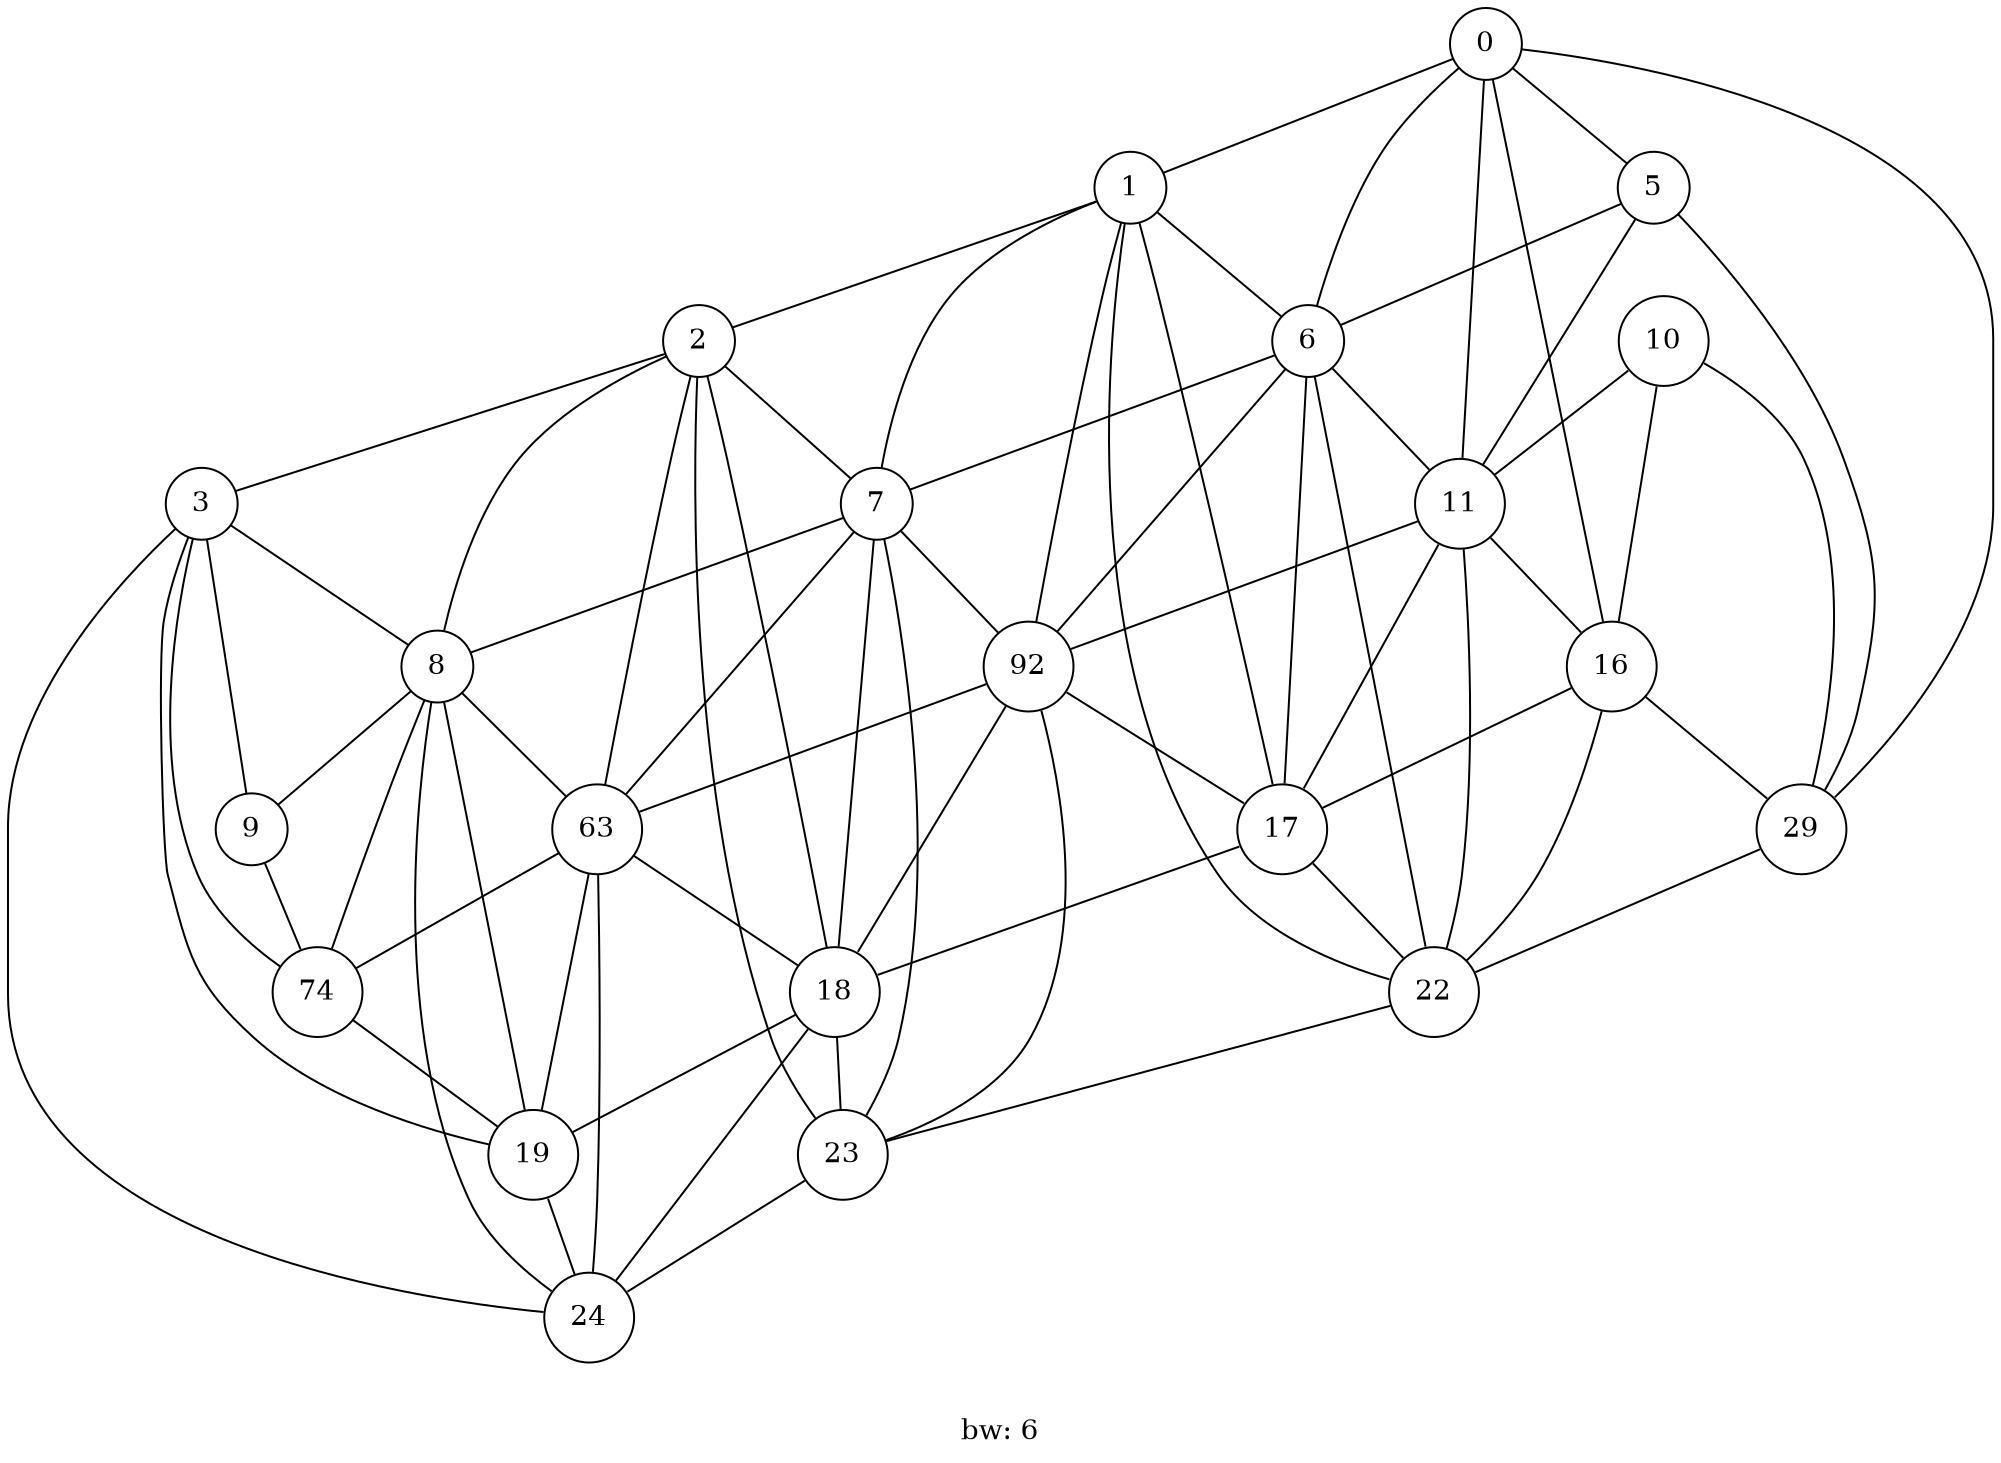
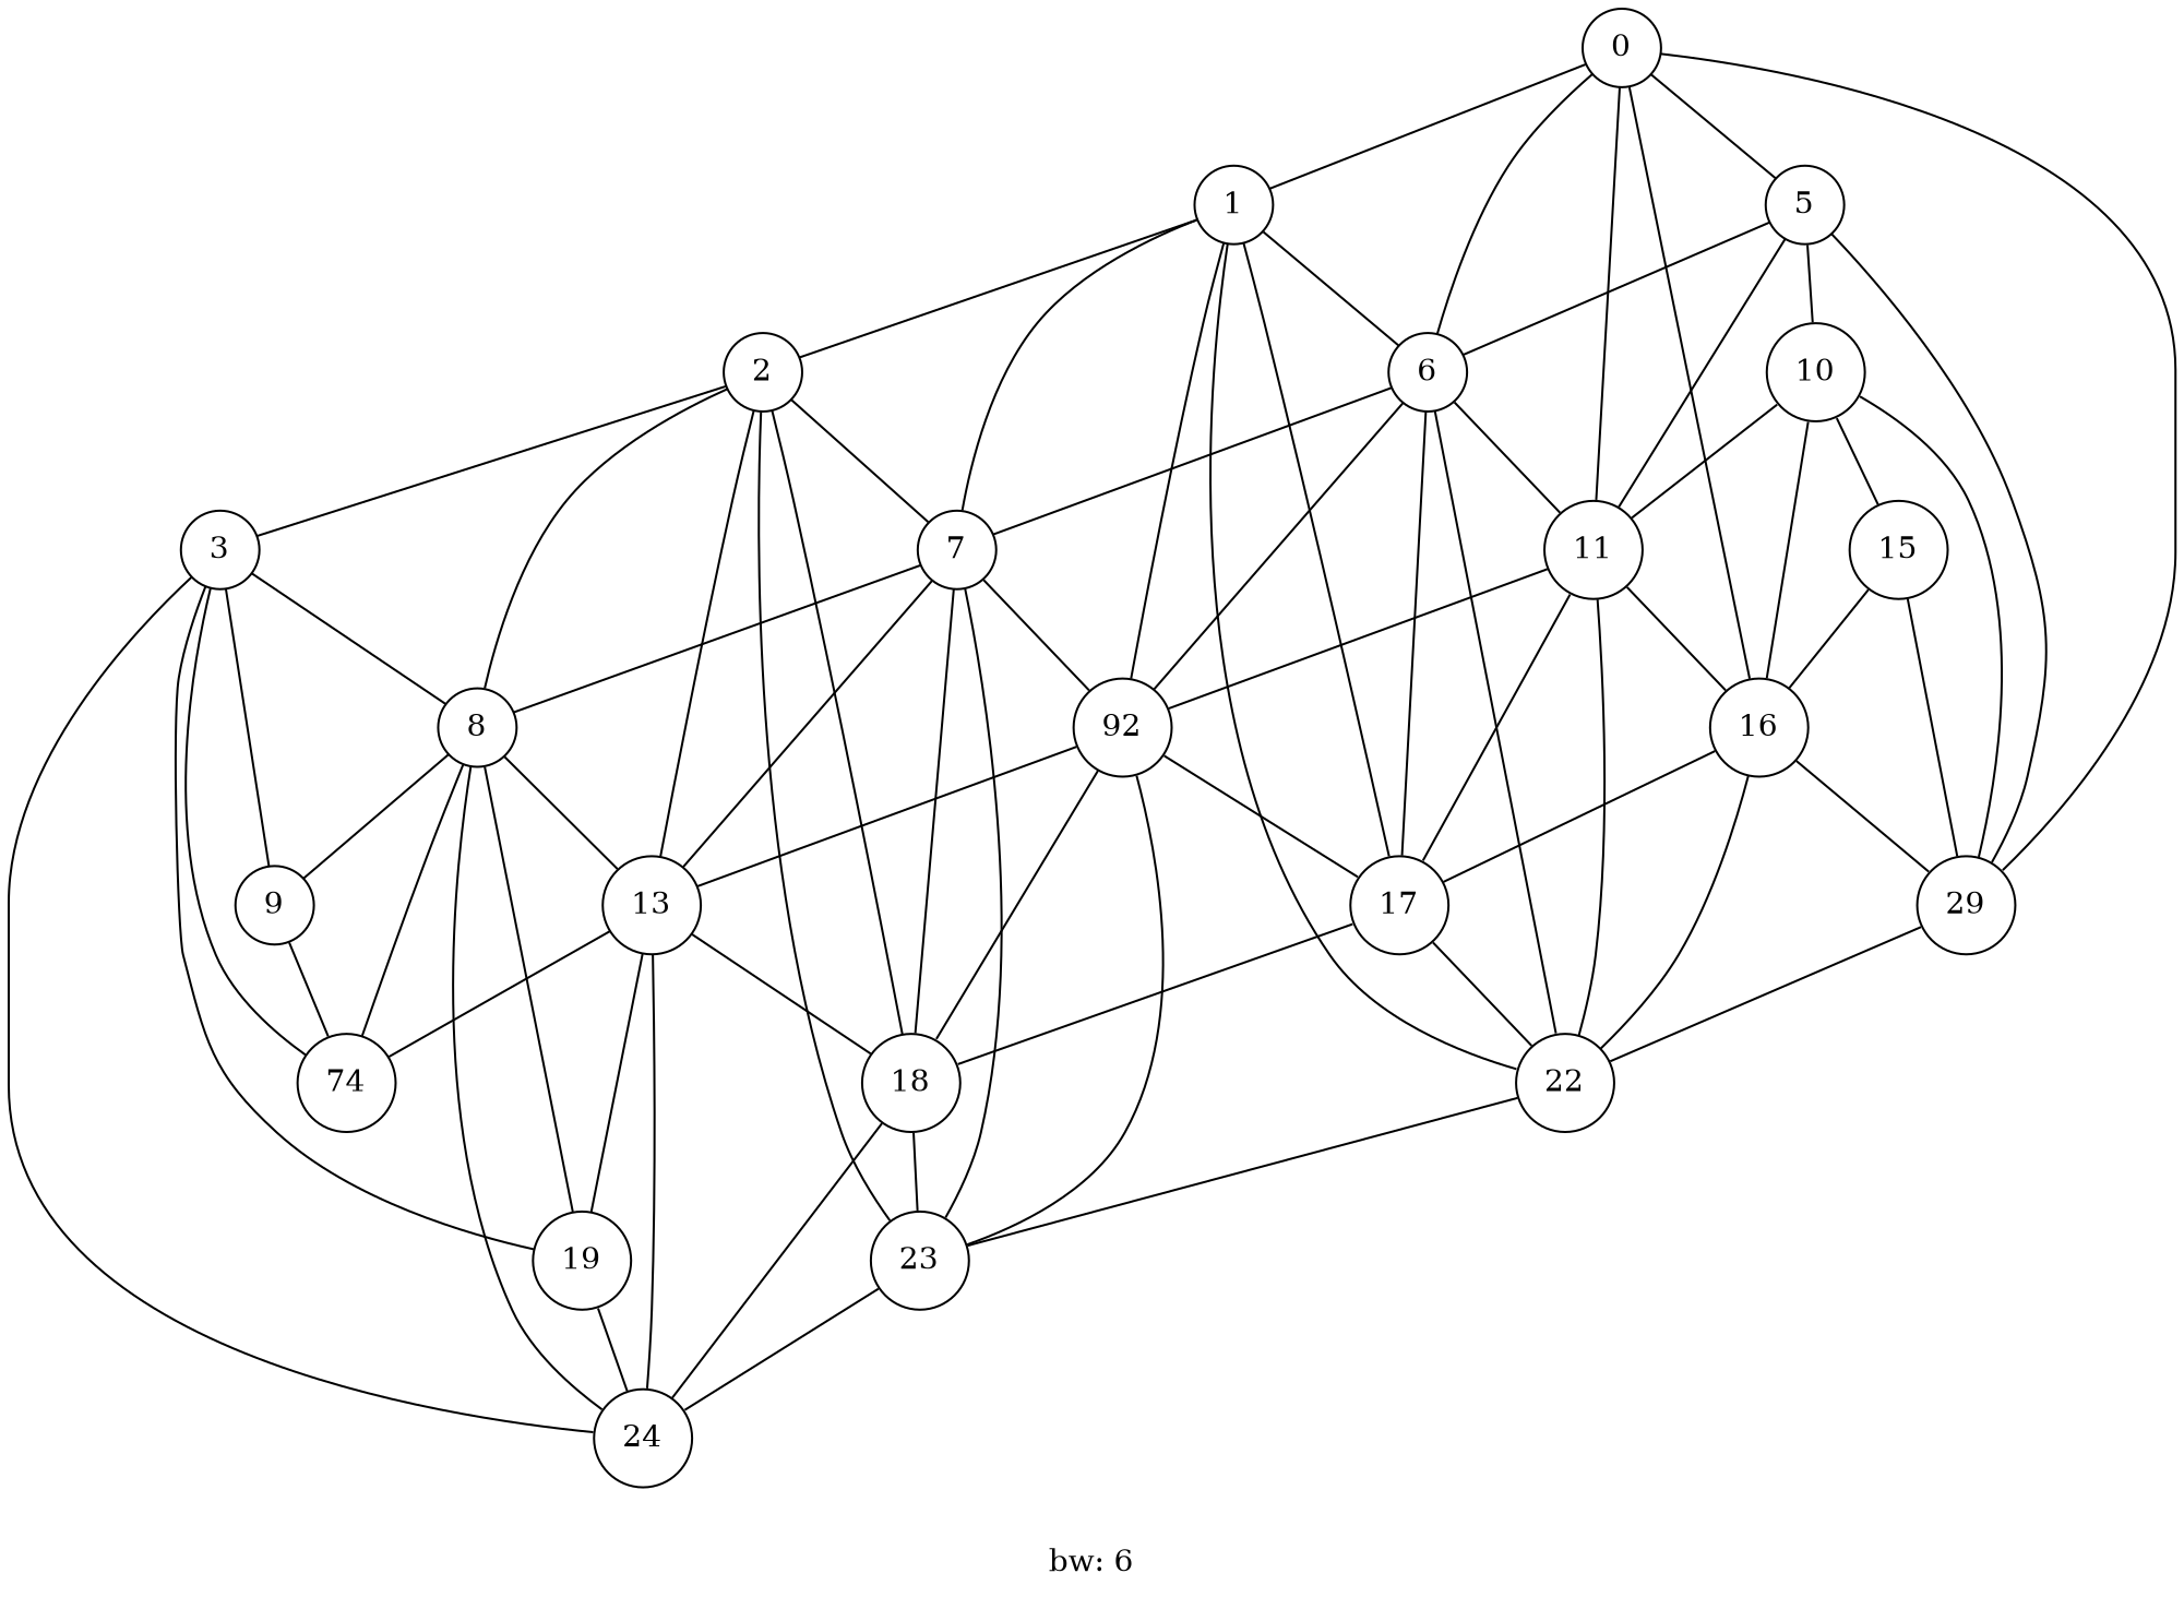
  graph {
    label="bw: 6"
    node [shape=circle]
    n1 [label=0]
    n2 [label=1]
    n3 [label=5]
    n4 [label=6]
    n5 [label=11]
    n6 [label=16]
    n7 [label=29]
    n8 [label=2]
    n9 [label=7]
    n10 [label=92]
    n11 [label=17]
    n12 [label=22]
    n13 [label=10]
    n14 [label=3]
    n15 [label=8]
-   n16 [label=63]
+   n16 [label=13]
    n17 [label=18]
    n18 [label=23]
    n19 [label=9]
    n20 [label=74]
    n21 [label=19]
    n22 [label=24]
+   n23 [label=15]
    n1 -- n2
    n1 -- n3
    n1 -- n4
    n1 -- n5
    n1 -- n6
    n1 -- n7
    n2 -- n4
    n2 -- n8
    n2 -- n9
    n2 -- n10
    n2 -- n11
    n2 -- n12
    n3 -- n4
    n3 -- n5
    n3 -- n7
+   n3 -- n13
    n4 -- n5
    n4 -- n9
    n4 -- n10
    n4 -- n11
    n4 -- n12
    n5 -- n6
    n5 -- n10
    n5 -- n11
    n5 -- n12
    n6 -- n7
    n6 -- n11
    n6 -- n12
    n7 -- n12
    n8 -- n9
    n8 -- n14
    n8 -- n15
    n8 -- n16
    n8 -- n17
    n8 -- n18
    n9 -- n10
    n9 -- n15
    n9 -- n16
    n9 -- n17
    n9 -- n18
    n10 -- n11
    n10 -- n16
    n10 -- n17
    n10 -- n18
    n11 -- n12
    n11 -- n17
    n12 -- n18
    n13 -- n5
    n13 -- n6
    n13 -- n7
+   n13 -- n23
    n14 -- n15
    n14 -- n19
    n14 -- n20
    n14 -- n21
    n14 -- n22
    n15 -- n16
    n15 -- n19
    n15 -- n20
    n15 -- n21
    n15 -- n22
    n16 -- n17
    n16 -- n20
    n16 -- n21
    n16 -- n22
    n17 -- n18
-   n17 -- n21
    n17 -- n22
    n18 -- n22
    n19 -- n20
-   n20 -- n21
    n21 -- n22
+   n23 -- n6
+   n23 -- n7
  }
